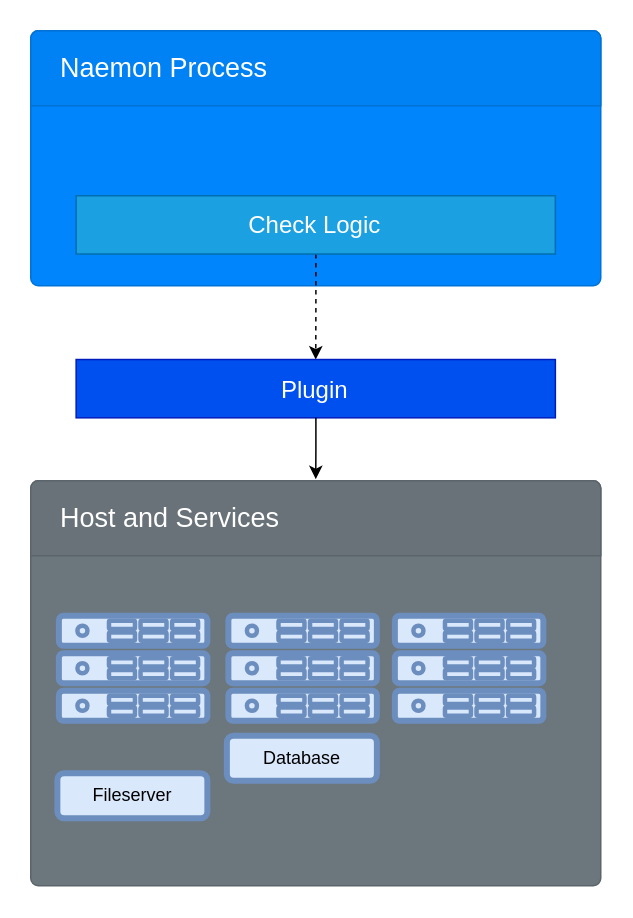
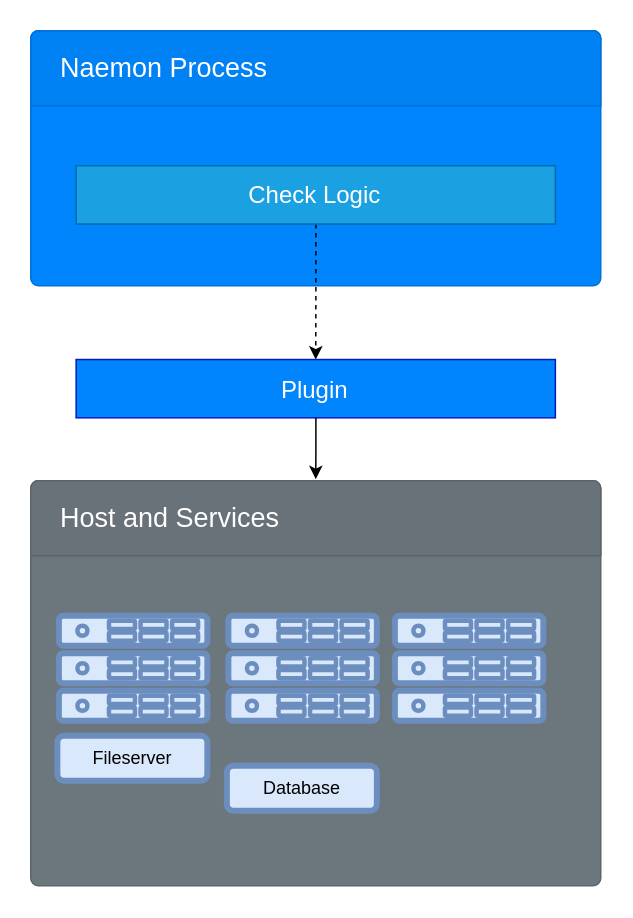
  <mxCell id="0" />
  <mxCell id="1" parent="0" />
  <mxCell id="2" value="" style="html=1;shadow=0;dashed=0;shape=mxgraph.bootstrap.rrect;rSize=5;strokeColor=#0071D5;html=1;whiteSpace=wrap;fillColor=#0085FC;fontColor=#ffffff;verticalAlign=bottom;align=left;spacing=20;spacingBottom=0;fontSize=14;" parent="1" vertex="1"><mxGeometry x="20" y="20" width="380" height="170" as="geometry" /></mxCell>
  <mxCell id="3" value="Naemon Process" style="html=1;shadow=0;dashed=0;shape=mxgraph.bootstrap.topButton;rSize=5;perimeter=none;whiteSpace=wrap;fillColor=#0081F4;strokeColor=#0071D5;fontColor=#ffffff;resizeWidth=1;fontSize=18;align=left;spacing=20;" parent="2" vertex="1"><mxGeometry width="380" height="50" relative="1" as="geometry" /></mxCell>
  <mxCell id="4" style="edgeStyle=orthogonalEdgeStyle;rounded=0;orthogonalLoop=1;jettySize=auto;html=1;entryX=0.5;entryY=0;entryDx=0;entryDy=0;dashed=1;" edge="1" parent="2" source="5" target="6"><mxGeometry relative="1" as="geometry" /></mxCell>
- <mxCell id="5" value="Check Logic" style="rounded=0;whiteSpace=wrap;html=1;fillColor=#1ba1e2;fontColor=#ffffff;strokeColor=#006EAF;fontSize=16;" parent="2" vertex="1"><mxGeometry x="30.26" y="110.001" width="319.48" height="38.857" as="geometry" /></mxCell>
- <mxCell id="6" value="Plugin" style="rounded=0;whiteSpace=wrap;html=1;fillColor=#0050ef;fontColor=#ffffff;strokeColor=#001DBC;fontSize=16;" parent="2" vertex="1"><mxGeometry x="30.26" y="219.179" width="319.48" height="38.857" as="geometry" /></mxCell>
+ <mxCell id="5" value="Check Logic" style="rounded=0;whiteSpace=wrap;html=1;fillColor=#1ba1e2;fontColor=#ffffff;strokeColor=#006EAF;fontSize=16;" parent="2" vertex="1"><mxGeometry x="30.26" y="90.001" width="319.48" height="38.857" as="geometry" /></mxCell>
+ <mxCell id="6" value="Plugin" style="rounded=0;whiteSpace=wrap;html=1;fillColor=#0085fc;fontColor=#ffffff;strokeColor=#001DBC;fontSize=16;" parent="2" vertex="1"><mxGeometry x="30.26" y="219.179" width="319.48" height="38.857" as="geometry" /></mxCell>
  <mxCell id="7" value="" style="html=1;shadow=0;dashed=0;shape=mxgraph.bootstrap.rrect;rSize=5;strokeColor=#5B646A;html=1;whiteSpace=wrap;fillColor=#6C767D;fontColor=#ffffff;verticalAlign=bottom;align=left;spacing=20;spacingBottom=0;fontSize=14;" vertex="1" parent="1"><mxGeometry x="20" y="320" width="380" height="270" as="geometry" /></mxCell>
  <mxCell id="8" value="Host and Services" style="html=1;shadow=0;dashed=0;shape=mxgraph.bootstrap.topButton;rSize=5;perimeter=none;whiteSpace=wrap;fillColor=#697279;strokeColor=#5B646A;fontColor=#ffffff;resizeWidth=1;fontSize=18;align=left;spacing=20;" vertex="1" parent="7"><mxGeometry width="380" height="50" relative="1" as="geometry" /></mxCell>
  <mxCell id="9" value="" style="group" vertex="1" connectable="0" parent="7"><mxGeometry x="18.74" y="90" width="99" height="70" as="geometry" /></mxCell>
  <mxCell id="10" value="" style="group;fillColor=#dae8fc;strokeColor=#6c8ebf;" vertex="1" connectable="0" parent="9"><mxGeometry width="99" height="20" as="geometry" /></mxCell>
  <mxCell id="11" value="" style="rounded=1;whiteSpace=wrap;html=1;strokeWidth=4;fillColor=#dae8fc;strokeColor=#6c8ebf;" vertex="1" parent="10"><mxGeometry width="99" height="20" as="geometry" /></mxCell>
  <mxCell id="12" value="" style="ellipse;whiteSpace=wrap;html=1;aspect=fixed;strokeWidth=3;fillColor=#dae8fc;strokeColor=#6c8ebf;" vertex="1" parent="10"><mxGeometry x="12.375" y="6.667" width="6.667" height="6.667" as="geometry" /></mxCell>
  <mxCell id="13" value="" style="rounded=1;whiteSpace=wrap;html=1;strokeWidth=3;fillColor=#dae8fc;strokeColor=#6c8ebf;" vertex="1" parent="10"><mxGeometry x="33.413" y="3.333" width="17.325" height="5.556" as="geometry" /></mxCell>
  <mxCell id="14" value="" style="rounded=1;whiteSpace=wrap;html=1;strokeWidth=3;fillColor=#dae8fc;strokeColor=#6c8ebf;" vertex="1" parent="10"><mxGeometry x="54.45" y="3.333" width="17.325" height="5.556" as="geometry" /></mxCell>
  <mxCell id="15" value="" style="rounded=1;whiteSpace=wrap;html=1;strokeWidth=3;fillColor=#dae8fc;strokeColor=#6c8ebf;" vertex="1" parent="10"><mxGeometry x="75.487" y="3.333" width="17.325" height="5.556" as="geometry" /></mxCell>
  <mxCell id="16" value="" style="rounded=1;whiteSpace=wrap;html=1;strokeWidth=3;fillColor=#dae8fc;strokeColor=#6c8ebf;" vertex="1" parent="10"><mxGeometry x="33.413" y="11.111" width="17.325" height="5.556" as="geometry" /></mxCell>
  <mxCell id="17" value="" style="rounded=1;whiteSpace=wrap;html=1;strokeWidth=3;fillColor=#dae8fc;strokeColor=#6c8ebf;" vertex="1" parent="10"><mxGeometry x="54.45" y="11.111" width="17.325" height="5.556" as="geometry" /></mxCell>
  <mxCell id="18" value="" style="rounded=1;whiteSpace=wrap;html=1;strokeWidth=3;fillColor=#dae8fc;strokeColor=#6c8ebf;" vertex="1" parent="10"><mxGeometry x="75.487" y="11.111" width="17.325" height="5.556" as="geometry" /></mxCell>
  <mxCell id="19" value="" style="group;fillColor=#dae8fc;strokeColor=#6c8ebf;" vertex="1" connectable="0" parent="9"><mxGeometry y="25" width="99" height="20" as="geometry" /></mxCell>
  <mxCell id="20" value="" style="rounded=1;whiteSpace=wrap;html=1;strokeWidth=4;fillColor=#dae8fc;strokeColor=#6c8ebf;" vertex="1" parent="19"><mxGeometry width="99" height="20" as="geometry" /></mxCell>
  <mxCell id="21" value="" style="ellipse;whiteSpace=wrap;html=1;aspect=fixed;strokeWidth=3;fillColor=#dae8fc;strokeColor=#6c8ebf;" vertex="1" parent="19"><mxGeometry x="12.375" y="6.667" width="6.667" height="6.667" as="geometry" /></mxCell>
  <mxCell id="22" value="" style="rounded=1;whiteSpace=wrap;html=1;strokeWidth=3;fillColor=#dae8fc;strokeColor=#6c8ebf;" vertex="1" parent="19"><mxGeometry x="33.413" y="3.333" width="17.325" height="5.556" as="geometry" /></mxCell>
  <mxCell id="23" value="" style="rounded=1;whiteSpace=wrap;html=1;strokeWidth=3;fillColor=#dae8fc;strokeColor=#6c8ebf;" vertex="1" parent="19"><mxGeometry x="54.45" y="3.333" width="17.325" height="5.556" as="geometry" /></mxCell>
  <mxCell id="24" value="" style="rounded=1;whiteSpace=wrap;html=1;strokeWidth=3;fillColor=#dae8fc;strokeColor=#6c8ebf;" vertex="1" parent="19"><mxGeometry x="75.487" y="3.333" width="17.325" height="5.556" as="geometry" /></mxCell>
  <mxCell id="25" value="" style="rounded=1;whiteSpace=wrap;html=1;strokeWidth=3;fillColor=#dae8fc;strokeColor=#6c8ebf;" vertex="1" parent="19"><mxGeometry x="33.413" y="11.111" width="17.325" height="5.556" as="geometry" /></mxCell>
  <mxCell id="26" value="" style="rounded=1;whiteSpace=wrap;html=1;strokeWidth=3;fillColor=#dae8fc;strokeColor=#6c8ebf;" vertex="1" parent="19"><mxGeometry x="54.45" y="11.111" width="17.325" height="5.556" as="geometry" /></mxCell>
  <mxCell id="27" value="" style="rounded=1;whiteSpace=wrap;html=1;strokeWidth=3;fillColor=#dae8fc;strokeColor=#6c8ebf;" vertex="1" parent="19"><mxGeometry x="75.487" y="11.111" width="17.325" height="5.556" as="geometry" /></mxCell>
  <mxCell id="28" value="" style="group;fillColor=#dae8fc;strokeColor=#6c8ebf;" vertex="1" connectable="0" parent="9"><mxGeometry y="50" width="99" height="20" as="geometry" /></mxCell>
  <mxCell id="29" value="" style="rounded=1;whiteSpace=wrap;html=1;strokeWidth=4;fillColor=#dae8fc;strokeColor=#6c8ebf;" vertex="1" parent="28"><mxGeometry width="99" height="20" as="geometry" /></mxCell>
  <mxCell id="30" value="" style="ellipse;whiteSpace=wrap;html=1;aspect=fixed;strokeWidth=3;fillColor=#dae8fc;strokeColor=#6c8ebf;" vertex="1" parent="28"><mxGeometry x="12.375" y="6.667" width="6.667" height="6.667" as="geometry" /></mxCell>
  <mxCell id="31" value="" style="rounded=1;whiteSpace=wrap;html=1;strokeWidth=3;fillColor=#dae8fc;strokeColor=#6c8ebf;" vertex="1" parent="28"><mxGeometry x="33.413" y="3.333" width="17.325" height="5.556" as="geometry" /></mxCell>
  <mxCell id="32" value="" style="rounded=1;whiteSpace=wrap;html=1;strokeWidth=3;fillColor=#dae8fc;strokeColor=#6c8ebf;" vertex="1" parent="28"><mxGeometry x="54.45" y="3.333" width="17.325" height="5.556" as="geometry" /></mxCell>
  <mxCell id="33" value="" style="rounded=1;whiteSpace=wrap;html=1;strokeWidth=3;fillColor=#dae8fc;strokeColor=#6c8ebf;" vertex="1" parent="28"><mxGeometry x="75.487" y="3.333" width="17.325" height="5.556" as="geometry" /></mxCell>
  <mxCell id="34" value="" style="rounded=1;whiteSpace=wrap;html=1;strokeWidth=3;fillColor=#dae8fc;strokeColor=#6c8ebf;" vertex="1" parent="28"><mxGeometry x="33.413" y="11.111" width="17.325" height="5.556" as="geometry" /></mxCell>
  <mxCell id="35" value="" style="rounded=1;whiteSpace=wrap;html=1;strokeWidth=3;fillColor=#dae8fc;strokeColor=#6c8ebf;" vertex="1" parent="28"><mxGeometry x="54.45" y="11.111" width="17.325" height="5.556" as="geometry" /></mxCell>
  <mxCell id="36" value="" style="rounded=1;whiteSpace=wrap;html=1;strokeWidth=3;fillColor=#dae8fc;strokeColor=#6c8ebf;" vertex="1" parent="28"><mxGeometry x="75.487" y="11.111" width="17.325" height="5.556" as="geometry" /></mxCell>
  <mxCell id="37" value="" style="group" vertex="1" connectable="0" parent="7"><mxGeometry x="131.74" y="90" width="99" height="70" as="geometry" /></mxCell>
  <mxCell id="38" value="" style="group;fillColor=#dae8fc;strokeColor=#6c8ebf;" vertex="1" connectable="0" parent="37"><mxGeometry width="99" height="20" as="geometry" /></mxCell>
  <mxCell id="39" value="" style="rounded=1;whiteSpace=wrap;html=1;strokeWidth=4;fillColor=#dae8fc;strokeColor=#6c8ebf;" vertex="1" parent="38"><mxGeometry width="99" height="20" as="geometry" /></mxCell>
  <mxCell id="40" value="" style="ellipse;whiteSpace=wrap;html=1;aspect=fixed;strokeWidth=3;fillColor=#dae8fc;strokeColor=#6c8ebf;" vertex="1" parent="38"><mxGeometry x="12.375" y="6.667" width="6.667" height="6.667" as="geometry" /></mxCell>
  <mxCell id="41" value="" style="rounded=1;whiteSpace=wrap;html=1;strokeWidth=3;fillColor=#dae8fc;strokeColor=#6c8ebf;" vertex="1" parent="38"><mxGeometry x="33.413" y="3.333" width="17.325" height="5.556" as="geometry" /></mxCell>
  <mxCell id="42" value="" style="rounded=1;whiteSpace=wrap;html=1;strokeWidth=3;fillColor=#dae8fc;strokeColor=#6c8ebf;" vertex="1" parent="38"><mxGeometry x="54.45" y="3.333" width="17.325" height="5.556" as="geometry" /></mxCell>
  <mxCell id="43" value="" style="rounded=1;whiteSpace=wrap;html=1;strokeWidth=3;fillColor=#dae8fc;strokeColor=#6c8ebf;" vertex="1" parent="38"><mxGeometry x="75.487" y="3.333" width="17.325" height="5.556" as="geometry" /></mxCell>
  <mxCell id="44" value="" style="rounded=1;whiteSpace=wrap;html=1;strokeWidth=3;fillColor=#dae8fc;strokeColor=#6c8ebf;" vertex="1" parent="38"><mxGeometry x="33.413" y="11.111" width="17.325" height="5.556" as="geometry" /></mxCell>
  <mxCell id="45" value="" style="rounded=1;whiteSpace=wrap;html=1;strokeWidth=3;fillColor=#dae8fc;strokeColor=#6c8ebf;" vertex="1" parent="38"><mxGeometry x="54.45" y="11.111" width="17.325" height="5.556" as="geometry" /></mxCell>
  <mxCell id="46" value="" style="rounded=1;whiteSpace=wrap;html=1;strokeWidth=3;fillColor=#dae8fc;strokeColor=#6c8ebf;" vertex="1" parent="38"><mxGeometry x="75.487" y="11.111" width="17.325" height="5.556" as="geometry" /></mxCell>
  <mxCell id="47" value="" style="group;fillColor=#dae8fc;strokeColor=#6c8ebf;" vertex="1" connectable="0" parent="37"><mxGeometry y="25" width="99" height="20" as="geometry" /></mxCell>
  <mxCell id="48" value="" style="rounded=1;whiteSpace=wrap;html=1;strokeWidth=4;fillColor=#dae8fc;strokeColor=#6c8ebf;" vertex="1" parent="47"><mxGeometry width="99" height="20" as="geometry" /></mxCell>
  <mxCell id="49" value="" style="ellipse;whiteSpace=wrap;html=1;aspect=fixed;strokeWidth=3;fillColor=#dae8fc;strokeColor=#6c8ebf;" vertex="1" parent="47"><mxGeometry x="12.375" y="6.667" width="6.667" height="6.667" as="geometry" /></mxCell>
  <mxCell id="50" value="" style="rounded=1;whiteSpace=wrap;html=1;strokeWidth=3;fillColor=#dae8fc;strokeColor=#6c8ebf;" vertex="1" parent="47"><mxGeometry x="33.413" y="3.333" width="17.325" height="5.556" as="geometry" /></mxCell>
  <mxCell id="51" value="" style="rounded=1;whiteSpace=wrap;html=1;strokeWidth=3;fillColor=#dae8fc;strokeColor=#6c8ebf;" vertex="1" parent="47"><mxGeometry x="54.45" y="3.333" width="17.325" height="5.556" as="geometry" /></mxCell>
  <mxCell id="52" value="" style="rounded=1;whiteSpace=wrap;html=1;strokeWidth=3;fillColor=#dae8fc;strokeColor=#6c8ebf;" vertex="1" parent="47"><mxGeometry x="75.487" y="3.333" width="17.325" height="5.556" as="geometry" /></mxCell>
  <mxCell id="53" value="" style="rounded=1;whiteSpace=wrap;html=1;strokeWidth=3;fillColor=#dae8fc;strokeColor=#6c8ebf;" vertex="1" parent="47"><mxGeometry x="33.413" y="11.111" width="17.325" height="5.556" as="geometry" /></mxCell>
  <mxCell id="54" value="" style="rounded=1;whiteSpace=wrap;html=1;strokeWidth=3;fillColor=#dae8fc;strokeColor=#6c8ebf;" vertex="1" parent="47"><mxGeometry x="54.45" y="11.111" width="17.325" height="5.556" as="geometry" /></mxCell>
  <mxCell id="55" value="" style="rounded=1;whiteSpace=wrap;html=1;strokeWidth=3;fillColor=#dae8fc;strokeColor=#6c8ebf;" vertex="1" parent="47"><mxGeometry x="75.487" y="11.111" width="17.325" height="5.556" as="geometry" /></mxCell>
  <mxCell id="56" value="" style="group;fillColor=#dae8fc;strokeColor=#6c8ebf;" vertex="1" connectable="0" parent="37"><mxGeometry y="50" width="99" height="20" as="geometry" /></mxCell>
  <mxCell id="57" value="" style="rounded=1;whiteSpace=wrap;html=1;strokeWidth=4;fillColor=#dae8fc;strokeColor=#6c8ebf;" vertex="1" parent="56"><mxGeometry width="99" height="20" as="geometry" /></mxCell>
  <mxCell id="58" value="" style="ellipse;whiteSpace=wrap;html=1;aspect=fixed;strokeWidth=3;fillColor=#dae8fc;strokeColor=#6c8ebf;" vertex="1" parent="56"><mxGeometry x="12.375" y="6.667" width="6.667" height="6.667" as="geometry" /></mxCell>
  <mxCell id="59" value="" style="rounded=1;whiteSpace=wrap;html=1;strokeWidth=3;fillColor=#dae8fc;strokeColor=#6c8ebf;" vertex="1" parent="56"><mxGeometry x="33.413" y="3.333" width="17.325" height="5.556" as="geometry" /></mxCell>
  <mxCell id="60" value="" style="rounded=1;whiteSpace=wrap;html=1;strokeWidth=3;fillColor=#dae8fc;strokeColor=#6c8ebf;" vertex="1" parent="56"><mxGeometry x="54.45" y="3.333" width="17.325" height="5.556" as="geometry" /></mxCell>
  <mxCell id="61" value="" style="rounded=1;whiteSpace=wrap;html=1;strokeWidth=3;fillColor=#dae8fc;strokeColor=#6c8ebf;" vertex="1" parent="56"><mxGeometry x="75.487" y="3.333" width="17.325" height="5.556" as="geometry" /></mxCell>
  <mxCell id="62" value="" style="rounded=1;whiteSpace=wrap;html=1;strokeWidth=3;fillColor=#dae8fc;strokeColor=#6c8ebf;" vertex="1" parent="56"><mxGeometry x="33.413" y="11.111" width="17.325" height="5.556" as="geometry" /></mxCell>
  <mxCell id="63" value="" style="rounded=1;whiteSpace=wrap;html=1;strokeWidth=3;fillColor=#dae8fc;strokeColor=#6c8ebf;" vertex="1" parent="56"><mxGeometry x="54.45" y="11.111" width="17.325" height="5.556" as="geometry" /></mxCell>
  <mxCell id="64" value="" style="rounded=1;whiteSpace=wrap;html=1;strokeWidth=3;fillColor=#dae8fc;strokeColor=#6c8ebf;" vertex="1" parent="56"><mxGeometry x="75.487" y="11.111" width="17.325" height="5.556" as="geometry" /></mxCell>
  <mxCell id="65" value="" style="group" vertex="1" connectable="0" parent="7"><mxGeometry x="242.74" y="90" width="107" height="70" as="geometry" /></mxCell>
  <mxCell id="66" value="" style="group;fillColor=#dae8fc;strokeColor=#6c8ebf;" vertex="1" connectable="0" parent="65"><mxGeometry width="99" height="20" as="geometry" /></mxCell>
  <mxCell id="67" value="" style="rounded=1;whiteSpace=wrap;html=1;strokeWidth=4;fillColor=#dae8fc;strokeColor=#6c8ebf;" vertex="1" parent="66"><mxGeometry width="99" height="20" as="geometry" /></mxCell>
  <mxCell id="68" value="" style="ellipse;whiteSpace=wrap;html=1;aspect=fixed;strokeWidth=3;fillColor=#dae8fc;strokeColor=#6c8ebf;" vertex="1" parent="66"><mxGeometry x="12.375" y="6.667" width="6.667" height="6.667" as="geometry" /></mxCell>
  <mxCell id="69" value="" style="rounded=1;whiteSpace=wrap;html=1;strokeWidth=3;fillColor=#dae8fc;strokeColor=#6c8ebf;" vertex="1" parent="66"><mxGeometry x="33.413" y="3.333" width="17.325" height="5.556" as="geometry" /></mxCell>
  <mxCell id="70" value="" style="rounded=1;whiteSpace=wrap;html=1;strokeWidth=3;fillColor=#dae8fc;strokeColor=#6c8ebf;" vertex="1" parent="66"><mxGeometry x="54.45" y="3.333" width="17.325" height="5.556" as="geometry" /></mxCell>
  <mxCell id="71" value="" style="rounded=1;whiteSpace=wrap;html=1;strokeWidth=3;fillColor=#dae8fc;strokeColor=#6c8ebf;" vertex="1" parent="66"><mxGeometry x="75.487" y="3.333" width="17.325" height="5.556" as="geometry" /></mxCell>
  <mxCell id="72" value="" style="rounded=1;whiteSpace=wrap;html=1;strokeWidth=3;fillColor=#dae8fc;strokeColor=#6c8ebf;" vertex="1" parent="66"><mxGeometry x="33.413" y="11.111" width="17.325" height="5.556" as="geometry" /></mxCell>
  <mxCell id="73" value="" style="rounded=1;whiteSpace=wrap;html=1;strokeWidth=3;fillColor=#dae8fc;strokeColor=#6c8ebf;" vertex="1" parent="66"><mxGeometry x="54.45" y="11.111" width="17.325" height="5.556" as="geometry" /></mxCell>
  <mxCell id="74" value="" style="rounded=1;whiteSpace=wrap;html=1;strokeWidth=3;fillColor=#dae8fc;strokeColor=#6c8ebf;" vertex="1" parent="66"><mxGeometry x="75.487" y="11.111" width="17.325" height="5.556" as="geometry" /></mxCell>
  <mxCell id="75" value="" style="group;fillColor=#dae8fc;strokeColor=#6c8ebf;" vertex="1" connectable="0" parent="65"><mxGeometry y="25" width="99" height="20" as="geometry" /></mxCell>
  <mxCell id="76" value="" style="rounded=1;whiteSpace=wrap;html=1;strokeWidth=4;fillColor=#dae8fc;strokeColor=#6c8ebf;" vertex="1" parent="75"><mxGeometry width="99" height="20" as="geometry" /></mxCell>
  <mxCell id="77" value="" style="ellipse;whiteSpace=wrap;html=1;aspect=fixed;strokeWidth=3;fillColor=#dae8fc;strokeColor=#6c8ebf;" vertex="1" parent="75"><mxGeometry x="12.375" y="6.667" width="6.667" height="6.667" as="geometry" /></mxCell>
  <mxCell id="78" value="" style="rounded=1;whiteSpace=wrap;html=1;strokeWidth=3;fillColor=#dae8fc;strokeColor=#6c8ebf;" vertex="1" parent="75"><mxGeometry x="33.413" y="3.333" width="17.325" height="5.556" as="geometry" /></mxCell>
  <mxCell id="79" value="" style="rounded=1;whiteSpace=wrap;html=1;strokeWidth=3;fillColor=#dae8fc;strokeColor=#6c8ebf;" vertex="1" parent="75"><mxGeometry x="54.45" y="3.333" width="17.325" height="5.556" as="geometry" /></mxCell>
  <mxCell id="80" value="" style="rounded=1;whiteSpace=wrap;html=1;strokeWidth=3;fillColor=#dae8fc;strokeColor=#6c8ebf;" vertex="1" parent="75"><mxGeometry x="75.487" y="3.333" width="17.325" height="5.556" as="geometry" /></mxCell>
  <mxCell id="81" value="" style="rounded=1;whiteSpace=wrap;html=1;strokeWidth=3;fillColor=#dae8fc;strokeColor=#6c8ebf;" vertex="1" parent="75"><mxGeometry x="33.413" y="11.111" width="17.325" height="5.556" as="geometry" /></mxCell>
  <mxCell id="82" value="" style="rounded=1;whiteSpace=wrap;html=1;strokeWidth=3;fillColor=#dae8fc;strokeColor=#6c8ebf;" vertex="1" parent="75"><mxGeometry x="54.45" y="11.111" width="17.325" height="5.556" as="geometry" /></mxCell>
  <mxCell id="83" value="" style="rounded=1;whiteSpace=wrap;html=1;strokeWidth=3;fillColor=#dae8fc;strokeColor=#6c8ebf;" vertex="1" parent="75"><mxGeometry x="75.487" y="11.111" width="17.325" height="5.556" as="geometry" /></mxCell>
  <mxCell id="84" value="" style="group;fillColor=#dae8fc;strokeColor=#6c8ebf;" vertex="1" connectable="0" parent="65"><mxGeometry y="50" width="99" height="20" as="geometry" /></mxCell>
  <mxCell id="85" value="" style="rounded=1;whiteSpace=wrap;html=1;strokeWidth=4;fillColor=#dae8fc;strokeColor=#6c8ebf;" vertex="1" parent="84"><mxGeometry width="99" height="20" as="geometry" /></mxCell>
  <mxCell id="86" value="" style="ellipse;whiteSpace=wrap;html=1;aspect=fixed;strokeWidth=3;fillColor=#dae8fc;strokeColor=#6c8ebf;" vertex="1" parent="84"><mxGeometry x="12.375" y="6.667" width="6.667" height="6.667" as="geometry" /></mxCell>
  <mxCell id="87" value="" style="rounded=1;whiteSpace=wrap;html=1;strokeWidth=3;fillColor=#dae8fc;strokeColor=#6c8ebf;" vertex="1" parent="84"><mxGeometry x="33.413" y="3.333" width="17.325" height="5.556" as="geometry" /></mxCell>
  <mxCell id="88" value="" style="rounded=1;whiteSpace=wrap;html=1;strokeWidth=3;fillColor=#dae8fc;strokeColor=#6c8ebf;" vertex="1" parent="84"><mxGeometry x="54.45" y="3.333" width="17.325" height="5.556" as="geometry" /></mxCell>
  <mxCell id="89" value="" style="rounded=1;whiteSpace=wrap;html=1;strokeWidth=3;fillColor=#dae8fc;strokeColor=#6c8ebf;" vertex="1" parent="84"><mxGeometry x="75.487" y="3.333" width="17.325" height="5.556" as="geometry" /></mxCell>
  <mxCell id="90" value="" style="rounded=1;whiteSpace=wrap;html=1;strokeWidth=3;fillColor=#dae8fc;strokeColor=#6c8ebf;" vertex="1" parent="84"><mxGeometry x="33.413" y="11.111" width="17.325" height="5.556" as="geometry" /></mxCell>
  <mxCell id="91" value="" style="rounded=1;whiteSpace=wrap;html=1;strokeWidth=3;fillColor=#dae8fc;strokeColor=#6c8ebf;" vertex="1" parent="84"><mxGeometry x="54.45" y="11.111" width="17.325" height="5.556" as="geometry" /></mxCell>
  <mxCell id="92" value="" style="rounded=1;whiteSpace=wrap;html=1;strokeWidth=3;fillColor=#dae8fc;strokeColor=#6c8ebf;" vertex="1" parent="84"><mxGeometry x="75.487" y="11.111" width="17.325" height="5.556" as="geometry" /></mxCell>
- <mxCell id="93" value="Fileserver" style="rounded=1;whiteSpace=wrap;html=1;strokeWidth=4;fillColor=#dae8fc;strokeColor=#6c8ebf;" vertex="1" parent="7"><mxGeometry x="17.74" y="195" width="100" height="30" as="geometry" /></mxCell>
- <mxCell id="94" value="Database" style="rounded=1;whiteSpace=wrap;html=1;strokeWidth=4;fillColor=#dae8fc;strokeColor=#6c8ebf;" vertex="1" parent="7"><mxGeometry x="130.74" y="170" width="100" height="30" as="geometry" /></mxCell>
+ <mxCell id="93" value="Fileserver" style="rounded=1;whiteSpace=wrap;html=1;strokeWidth=4;fillColor=#dae8fc;strokeColor=#6c8ebf;" vertex="1" parent="7"><mxGeometry x="17.74" y="170" width="100" height="30" as="geometry" /></mxCell>
+ <mxCell id="94" value="Database" style="rounded=1;whiteSpace=wrap;html=1;strokeWidth=4;fillColor=#dae8fc;strokeColor=#6c8ebf;" vertex="1" parent="7"><mxGeometry x="130.74" y="190" width="100" height="30" as="geometry" /></mxCell>
  <mxCell id="95" style="edgeStyle=orthogonalEdgeStyle;rounded=0;orthogonalLoop=1;jettySize=auto;html=1;entryX=0.5;entryY=-0.021;entryDx=0;entryDy=0;entryPerimeter=0;" edge="1" parent="1" source="6" target="8"><mxGeometry relative="1" as="geometry" /></mxCell>
